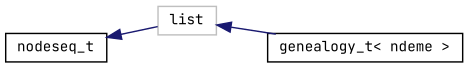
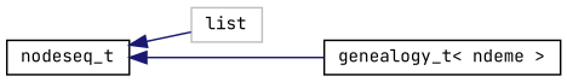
  digraph {
    fontname="JetBrains Mono"
    rankdir=LR
    node [color=black fillcolor=white fontname="JetBrains Mono" fontsize=10 shape=record style=filled]
    edge [color=midnightblue dir=back fontname="JetBrains Mono" fontsize=10 labelfontname=Helvetica labelfontsize=10 style=solid]
    n1 [color=grey75 height=0.2 label=list width=0.4]
    n2 [height=0.2 label=nodeseq_t width=0.4]
    n3 [height=0.2 label="genealogy_t\< ndeme \>" width=0.4]
    n2 -> n1
-   n1 -> n3
+   n2 -> n3
  }
